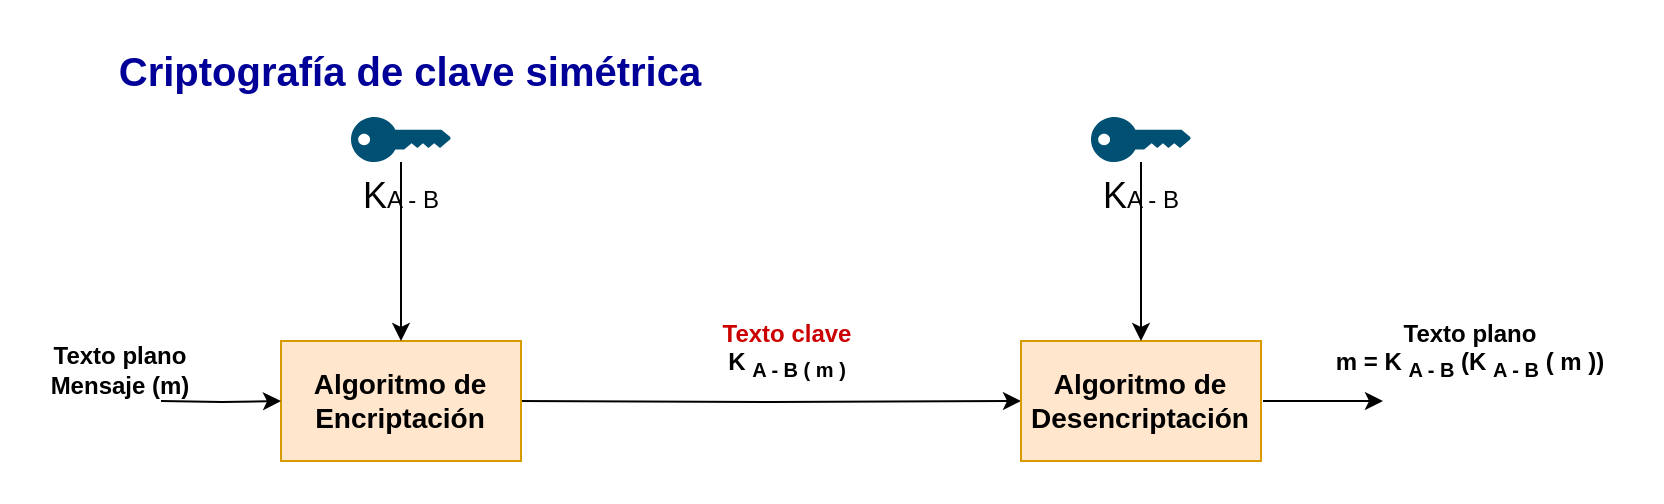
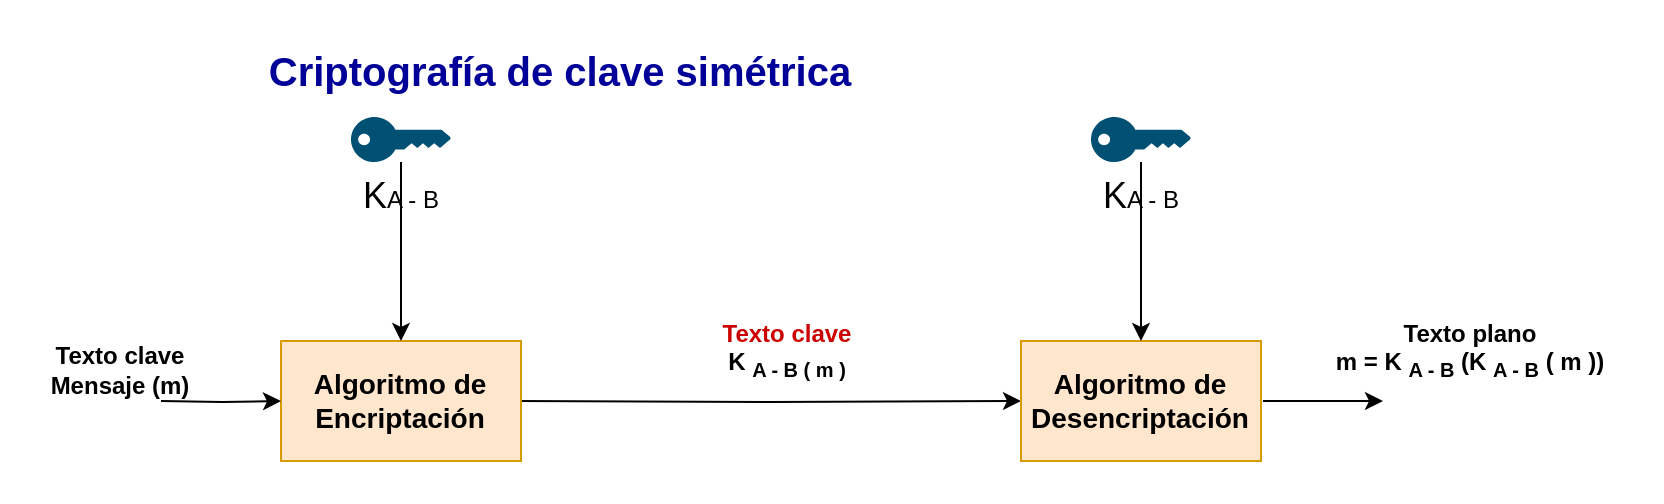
  <mxCell id="0" />
  <mxCell id="1" parent="0" />
  <mxCell id="2" value="" style="edgeStyle=orthogonalEdgeStyle;rounded=0;orthogonalLoop=1;jettySize=auto;html=1;entryX=0;entryY=0.5;entryDx=0;entryDy=0;" edge="1" parent="1" target="4"><mxGeometry relative="1" as="geometry"><mxPoint x="258" y="200" as="sourcePoint" /><mxPoint x="358" y="200" as="targetPoint" /></mxGeometry></mxCell>
  <mxCell id="3" value="&lt;b&gt;&lt;font style=&quot;font-size: 14px;&quot;&gt;Algoritmo de Encriptación&lt;/font&gt;&lt;/b&gt;" style="rounded=0;whiteSpace=wrap;html=1;fillColor=#ffe6cc;strokeColor=#d79b00;" vertex="1" parent="1"><mxGeometry x="140" y="170" width="120" height="60" as="geometry" /></mxCell>
  <mxCell id="4" value="&lt;b&gt;&lt;font style=&quot;font-size: 14px;&quot;&gt;Algoritmo de Desencriptación&lt;/font&gt;&lt;/b&gt;" style="rounded=0;whiteSpace=wrap;html=1;fillColor=#ffe6cc;strokeColor=#d79b00;" vertex="1" parent="1"><mxGeometry x="510" y="170" width="120" height="60" as="geometry" /></mxCell>
  <mxCell id="5" value="" style="edgeStyle=orthogonalEdgeStyle;rounded=0;orthogonalLoop=1;jettySize=auto;html=1;" edge="1" parent="1" target="3"><mxGeometry relative="1" as="geometry"><mxPoint x="80" y="200" as="sourcePoint" /></mxGeometry></mxCell>
- <mxCell id="6" value="&lt;div&gt;&lt;b&gt;Texto plano&lt;/b&gt;&lt;/div&gt;&lt;div&gt;&lt;b&gt;Mensaje (m)&lt;br&gt;&lt;/b&gt;&lt;/div&gt;" style="text;strokeColor=none;align=center;fillColor=none;html=1;verticalAlign=middle;whiteSpace=wrap;rounded=0;" vertex="1" parent="1"><mxGeometry x="20" y="170" width="80" height="30" as="geometry" /></mxCell>
+ <mxCell id="6" value="&lt;div&gt;&lt;b&gt;Texto clave&lt;/b&gt;&lt;/div&gt;&lt;div&gt;&lt;b&gt;Mensaje (m)&lt;br&gt;&lt;/b&gt;&lt;/div&gt;" style="text;strokeColor=none;align=center;fillColor=none;html=1;verticalAlign=middle;whiteSpace=wrap;rounded=0;" vertex="1" parent="1"><mxGeometry x="20" y="170" width="80" height="30" as="geometry" /></mxCell>
  <mxCell id="7" value="&lt;div&gt;&lt;font color=&quot;#cc0000&quot;&gt;&lt;b&gt;Texto clave&lt;br&gt;&lt;/b&gt;&lt;/font&gt;&lt;/div&gt;&lt;div&gt;&lt;b&gt;K &lt;sub&gt;A - B ( m )&lt;br&gt;&lt;/sub&gt;&lt;/b&gt;&lt;/div&gt;" style="text;strokeColor=none;align=center;fillColor=none;html=1;verticalAlign=middle;whiteSpace=wrap;rounded=0;" vertex="1" parent="1"><mxGeometry x="350" y="160" width="87" height="30" as="geometry" /></mxCell>
  <mxCell id="8" value="" style="edgeStyle=orthogonalEdgeStyle;rounded=0;orthogonalLoop=1;jettySize=auto;html=1;" edge="1" parent="1"><mxGeometry relative="1" as="geometry"><mxPoint x="631" y="200" as="sourcePoint" /><mxPoint x="691" y="200" as="targetPoint" /></mxGeometry></mxCell>
  <mxCell id="9" value="&lt;div&gt;&lt;b&gt;Texto plano&lt;/b&gt;&lt;/div&gt;&lt;div&gt;&lt;b&gt;m = K &lt;sub&gt;A - B&lt;/sub&gt; (K &lt;sub&gt;A - B&lt;/sub&gt; ( m ))&lt;br&gt;&lt;/b&gt;&lt;/div&gt;" style="text;strokeColor=none;align=center;fillColor=none;html=1;verticalAlign=middle;whiteSpace=wrap;rounded=0;" vertex="1" parent="1"><mxGeometry x="660" y="160" width="150" height="30" as="geometry" /></mxCell>
  <mxCell id="10" value="" style="edgeStyle=orthogonalEdgeStyle;rounded=0;orthogonalLoop=1;jettySize=auto;html=1;" edge="1" parent="1" source="11" target="3"><mxGeometry relative="1" as="geometry" /></mxCell>
  <mxCell id="11" value="&lt;font style=&quot;font-size: 18px;&quot;&gt;K&lt;/font&gt;A - B" style="points=[[0,0.5,0],[0.24,0,0],[0.5,0.28,0],[0.995,0.475,0],[0.5,0.72,0],[0.24,1,0]];verticalLabelPosition=bottom;sketch=0;html=1;verticalAlign=top;aspect=fixed;align=center;pointerEvents=1;shape=mxgraph.cisco19.key;fillColor=#005073;strokeColor=none;" vertex="1" parent="1"><mxGeometry x="175" y="58" width="50" height="22.5" as="geometry" /></mxCell>
  <mxCell id="12" value="" style="edgeStyle=orthogonalEdgeStyle;rounded=0;orthogonalLoop=1;jettySize=auto;html=1;" edge="1" parent="1" source="13" target="4"><mxGeometry relative="1" as="geometry" /></mxCell>
  <mxCell id="13" value="&lt;font style=&quot;font-size: 18px;&quot;&gt;K&lt;/font&gt;A - B" style="points=[[0,0.5,0],[0.24,0,0],[0.5,0.28,0],[0.995,0.475,0],[0.5,0.72,0],[0.24,1,0]];verticalLabelPosition=bottom;sketch=0;html=1;verticalAlign=top;aspect=fixed;align=center;pointerEvents=1;shape=mxgraph.cisco19.key;fillColor=#005073;strokeColor=none;" vertex="1" parent="1"><mxGeometry x="545" y="58" width="50" height="22.5" as="geometry" /></mxCell>
- <mxCell id="14" value="&lt;font style=&quot;font-size: 20px;&quot;&gt;&lt;b&gt;Criptografía de clave simétrica&lt;/b&gt;&lt;/font&gt;" style="text;strokeColor=none;align=center;fillColor=none;html=1;verticalAlign=middle;whiteSpace=wrap;rounded=0;fontColor=#000099;" vertex="1" parent="1"><mxGeometry x="25" y="20" width="360" height="30" as="geometry" /></mxCell>
+ <mxCell id="14" value="&lt;font style=&quot;font-size: 20px;&quot;&gt;&lt;b&gt;Criptografía de clave simétrica&lt;/b&gt;&lt;/font&gt;" style="text;strokeColor=none;align=center;fillColor=none;html=1;verticalAlign=middle;whiteSpace=wrap;rounded=0;fontColor=#000099;" vertex="1" parent="1"><mxGeometry x="100" y="20" width="360" height="30" as="geometry" /></mxCell>
